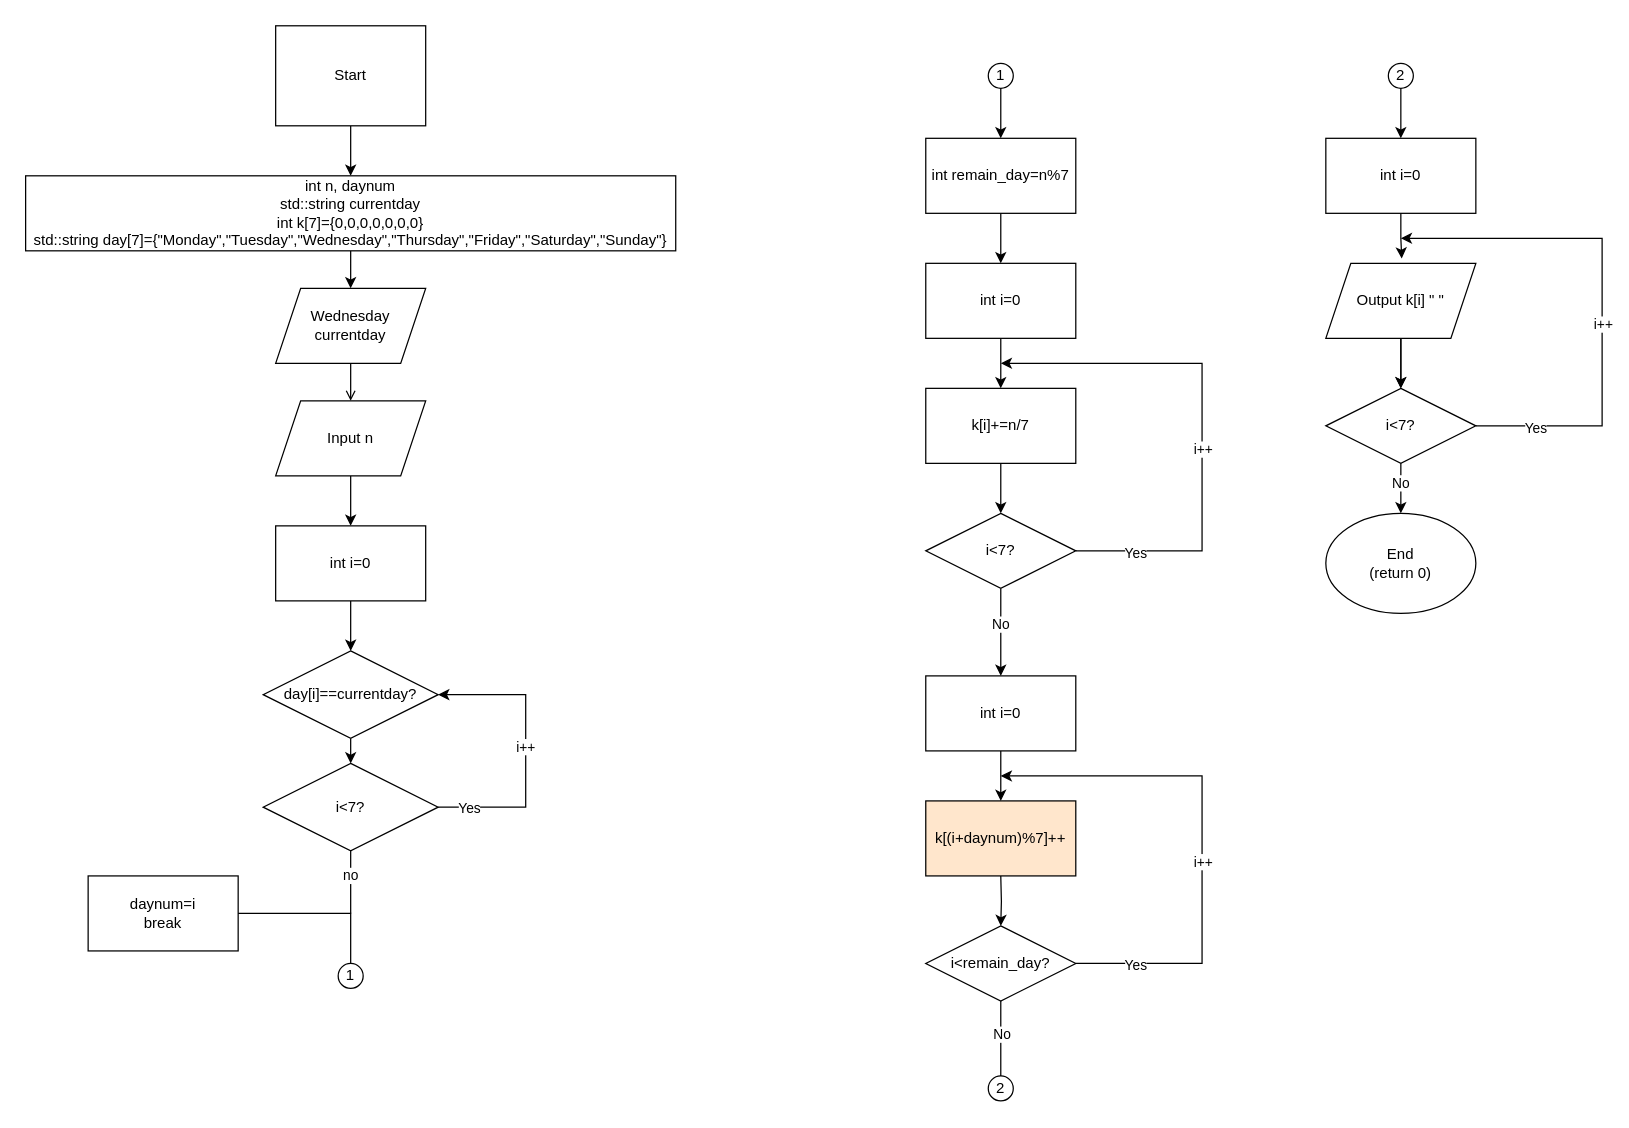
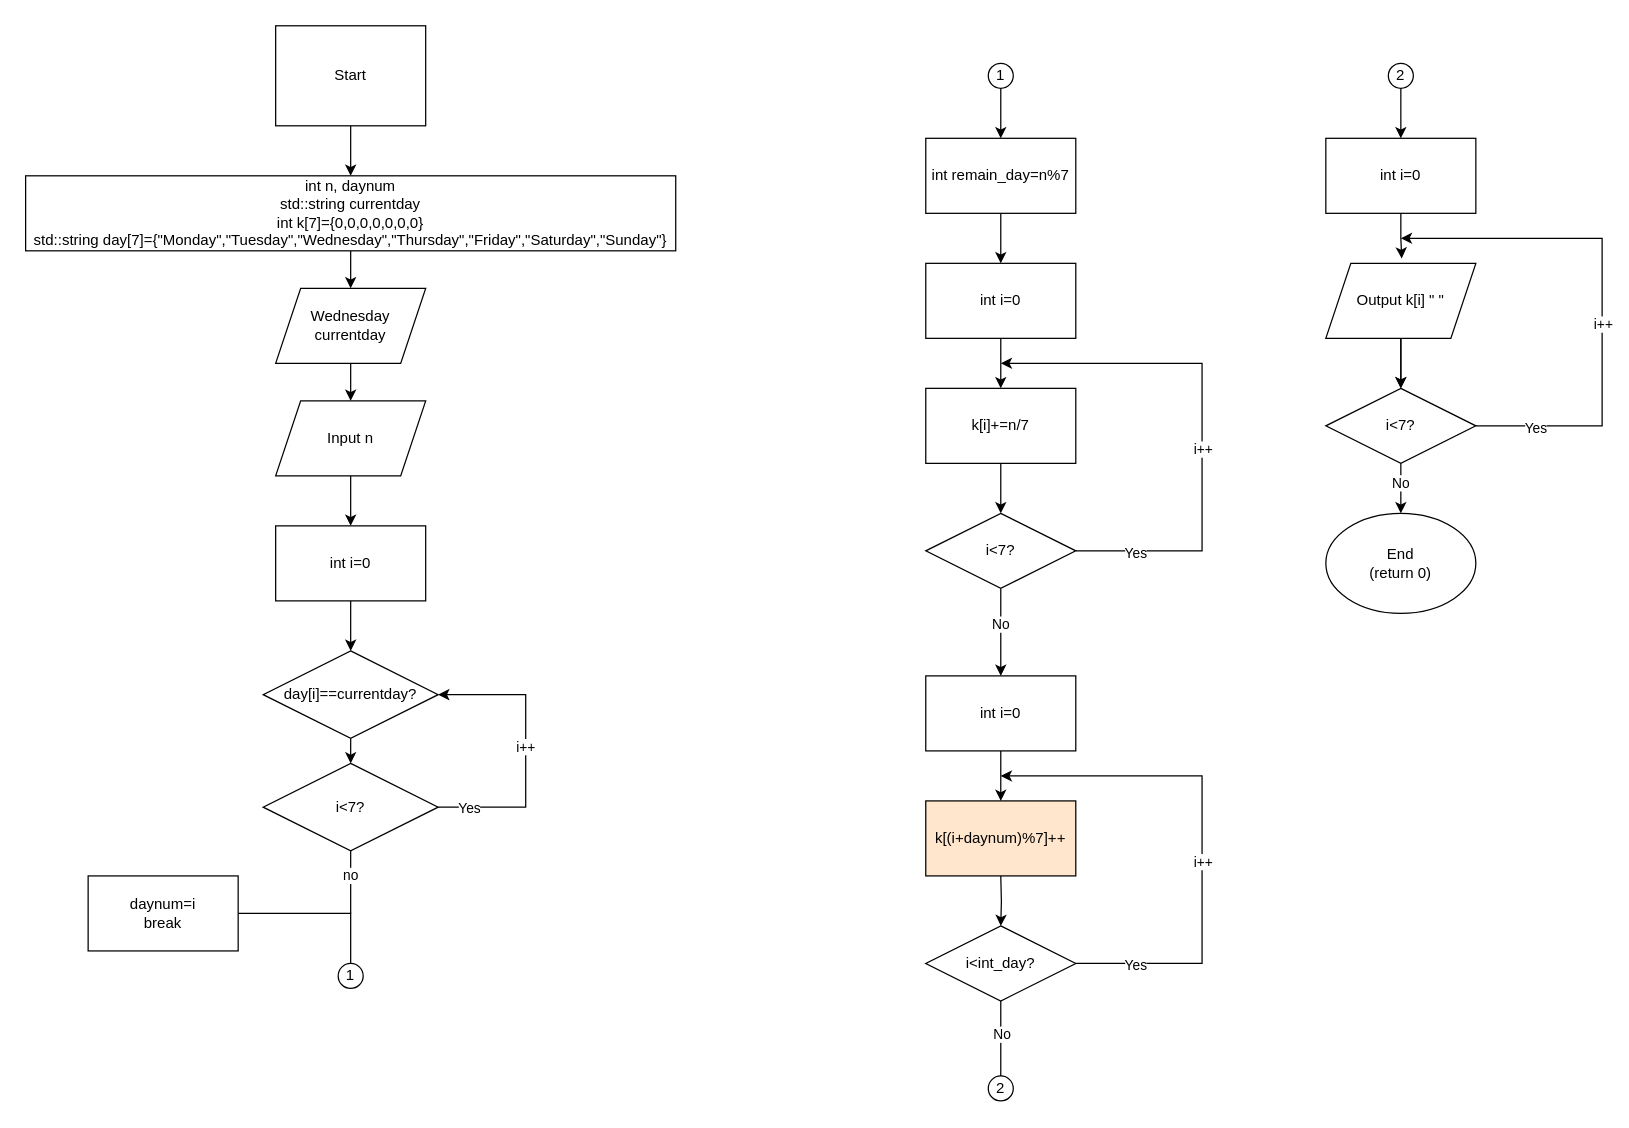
  <mxCell id="0" />
  <mxCell id="1" parent="0" />
  <mxCell id="2" style="edgeStyle=orthogonalEdgeStyle;rounded=0;orthogonalLoop=1;jettySize=auto;html=1;" edge="1" parent="1" source="3" target="5"><mxGeometry relative="1" as="geometry"><mxPoint x="280" y="140" as="targetPoint" /></mxGeometry></mxCell>
  <mxCell id="3" value="Start" style="whiteSpace=wrap;html=1;rounded=0;" vertex="1" parent="1"><mxGeometry x="220" y="20" width="120" height="80" as="geometry" /></mxCell>
  <mxCell id="4" style="edgeStyle=orthogonalEdgeStyle;rounded=0;orthogonalLoop=1;jettySize=auto;html=1;entryX=0.5;entryY=0;entryDx=0;entryDy=0;" edge="1" parent="1" source="5" target="7"><mxGeometry relative="1" as="geometry"><mxPoint x="280" y="250" as="targetPoint" /></mxGeometry></mxCell>
  <mxCell id="5" value="&lt;div&gt;int n, daynum&lt;/div&gt;&lt;div&gt;std::string currentday&lt;/div&gt;&lt;div&gt;int k[7]={0,0,0,0,0,0,0}&lt;/div&gt;&lt;div&gt;std::string day[7]={&quot;Monday&quot;,&quot;Tuesday&quot;,&quot;Wednesday&quot;,&quot;Thursday&quot;,&quot;Friday&quot;,&quot;Saturday&quot;,&quot;Sunday&quot;}&lt;br&gt;&lt;/div&gt;" style="rounded=0;whiteSpace=wrap;html=1;" vertex="1" parent="1"><mxGeometry x="20" y="140" width="520" height="60" as="geometry" /></mxCell>
- <mxCell id="6" style="edgeStyle=orthogonalEdgeStyle;rounded=0;orthogonalLoop=1;jettySize=auto;html=1;endArrow=open;" edge="1" parent="1" source="7" target="9"><mxGeometry relative="1" as="geometry"><mxPoint x="280" y="320" as="targetPoint" /></mxGeometry></mxCell>
+ <mxCell id="6" style="edgeStyle=orthogonalEdgeStyle;rounded=0;orthogonalLoop=1;jettySize=auto;html=1;" edge="1" parent="1" source="7" target="9"><mxGeometry relative="1" as="geometry"><mxPoint x="280" y="320" as="targetPoint" /></mxGeometry></mxCell>
  <mxCell id="7" value="Wednesday currentday" style="shape=parallelogram;perimeter=parallelogramPerimeter;whiteSpace=wrap;html=1;fixedSize=1;" vertex="1" parent="1"><mxGeometry x="220" y="230" width="120" height="60" as="geometry" /></mxCell>
  <mxCell id="8" style="edgeStyle=orthogonalEdgeStyle;rounded=0;orthogonalLoop=1;jettySize=auto;html=1;" edge="1" parent="1" source="9"><mxGeometry relative="1" as="geometry"><mxPoint x="280" y="420" as="targetPoint" /></mxGeometry></mxCell>
  <mxCell id="9" value="Input n" style="shape=parallelogram;perimeter=parallelogramPerimeter;whiteSpace=wrap;html=1;fixedSize=1;" vertex="1" parent="1"><mxGeometry x="220" y="320" width="120" height="60" as="geometry" /></mxCell>
  <mxCell id="10" style="edgeStyle=orthogonalEdgeStyle;rounded=0;orthogonalLoop=1;jettySize=auto;html=1;" edge="1" parent="1" source="11"><mxGeometry relative="1" as="geometry"><mxPoint x="280" y="520" as="targetPoint" /></mxGeometry></mxCell>
  <mxCell id="11" value="int i=0" style="rounded=0;whiteSpace=wrap;html=1;" vertex="1" parent="1"><mxGeometry x="220" y="420" width="120" height="60" as="geometry" /></mxCell>
  <mxCell id="12" style="edgeStyle=orthogonalEdgeStyle;rounded=0;orthogonalLoop=1;jettySize=auto;html=1;exitX=0.5;exitY=1;exitDx=0;exitDy=0;entryX=0.5;entryY=0;entryDx=0;entryDy=0;" edge="1" parent="1" source="13" target="18"><mxGeometry relative="1" as="geometry"><mxPoint x="280" y="615" as="targetPoint" /><mxPoint x="280" y="600" as="sourcePoint" /></mxGeometry></mxCell>
  <mxCell id="13" value="day[i]==currentday?" style="rhombus;whiteSpace=wrap;html=1;" vertex="1" parent="1"><mxGeometry x="210" y="520" width="140" height="70" as="geometry" /></mxCell>
  <mxCell id="14" value="&lt;div&gt;daynum=i&lt;/div&gt;&lt;div&gt;break&lt;br&gt;&lt;/div&gt;" style="rounded=0;whiteSpace=wrap;html=1;" vertex="1" parent="1"><mxGeometry x="70" y="700" width="120" height="60" as="geometry" /></mxCell>
  <mxCell id="15" style="edgeStyle=orthogonalEdgeStyle;rounded=0;orthogonalLoop=1;jettySize=auto;html=1;entryX=1;entryY=0.5;entryDx=0;entryDy=0;" edge="1" parent="1" source="18" target="13"><mxGeometry relative="1" as="geometry"><mxPoint x="440" y="550" as="targetPoint" /><Array as="points"><mxPoint x="420" y="645" /><mxPoint x="420" y="555" /></Array></mxGeometry></mxCell>
  <mxCell id="16" value="Yes" style="edgeLabel;html=1;align=center;verticalAlign=middle;resizable=0;points=[];" connectable="0" vertex="1" parent="15"><mxGeometry x="-0.79" relative="1" as="geometry"><mxPoint as="offset" /></mxGeometry></mxCell>
  <mxCell id="17" value="i++" style="edgeLabel;html=1;align=center;verticalAlign=middle;resizable=0;points=[];" connectable="0" vertex="1" parent="15"><mxGeometry x="0.551" y="-2" relative="1" as="geometry"><mxPoint x="17" y="43" as="offset" /></mxGeometry></mxCell>
  <mxCell id="18" value="i&amp;lt;7?" style="rhombus;whiteSpace=wrap;html=1;" vertex="1" parent="1"><mxGeometry x="210" y="610" width="140" height="70" as="geometry" /></mxCell>
  <mxCell id="19" value="" style="endArrow=none;html=1;rounded=0;" edge="1" parent="1"><mxGeometry width="50" height="50" relative="1" as="geometry"><mxPoint x="280" y="730" as="sourcePoint" /><mxPoint x="280" y="680" as="targetPoint" /></mxGeometry></mxCell>
  <mxCell id="20" value="no" style="edgeLabel;html=1;align=center;verticalAlign=middle;resizable=0;points=[];" connectable="0" vertex="1" parent="19"><mxGeometry x="0.234" y="1" relative="1" as="geometry"><mxPoint as="offset" /></mxGeometry></mxCell>
  <mxCell id="21" value="" style="endArrow=none;html=1;rounded=0;" edge="1" parent="1" target="22"><mxGeometry width="50" height="50" relative="1" as="geometry"><mxPoint x="190" y="730" as="sourcePoint" /><mxPoint x="280" y="790" as="targetPoint" /><Array as="points"><mxPoint x="280" y="730" /></Array></mxGeometry></mxCell>
  <mxCell id="22" value="1" style="ellipse;whiteSpace=wrap;html=1;aspect=fixed;" vertex="1" parent="1"><mxGeometry x="270" y="770" width="20" height="20" as="geometry" /></mxCell>
  <mxCell id="23" style="edgeStyle=orthogonalEdgeStyle;rounded=0;orthogonalLoop=1;jettySize=auto;html=1;" edge="1" parent="1" source="24"><mxGeometry relative="1" as="geometry"><mxPoint x="800" y="110" as="targetPoint" /></mxGeometry></mxCell>
  <mxCell id="24" value="1" style="ellipse;whiteSpace=wrap;html=1;aspect=fixed;" vertex="1" parent="1"><mxGeometry x="790" y="50" width="20" height="20" as="geometry" /></mxCell>
  <mxCell id="25" style="edgeStyle=orthogonalEdgeStyle;rounded=0;orthogonalLoop=1;jettySize=auto;html=1;" edge="1" parent="1" source="26"><mxGeometry relative="1" as="geometry"><mxPoint x="800" y="210" as="targetPoint" /></mxGeometry></mxCell>
  <mxCell id="26" value="&lt;div&gt;int remain_day=n%7&lt;br&gt;&lt;/div&gt;" style="rounded=0;whiteSpace=wrap;html=1;" vertex="1" parent="1"><mxGeometry x="740" y="110" width="120" height="60" as="geometry" /></mxCell>
  <mxCell id="27" style="edgeStyle=orthogonalEdgeStyle;rounded=0;orthogonalLoop=1;jettySize=auto;html=1;" edge="1" parent="1" source="28"><mxGeometry relative="1" as="geometry"><mxPoint x="800" y="310" as="targetPoint" /></mxGeometry></mxCell>
  <mxCell id="28" value="int i=0" style="rounded=0;whiteSpace=wrap;html=1;" vertex="1" parent="1"><mxGeometry x="740" y="210" width="120" height="60" as="geometry" /></mxCell>
  <mxCell id="29" style="edgeStyle=orthogonalEdgeStyle;rounded=0;orthogonalLoop=1;jettySize=auto;html=1;" edge="1" parent="1" source="30"><mxGeometry relative="1" as="geometry"><mxPoint x="800" y="410" as="targetPoint" /></mxGeometry></mxCell>
  <mxCell id="30" value="k[i]+=n/7" style="rounded=0;whiteSpace=wrap;html=1;" vertex="1" parent="1"><mxGeometry x="740" y="310" width="120" height="60" as="geometry" /></mxCell>
  <mxCell id="31" style="edgeStyle=orthogonalEdgeStyle;rounded=0;orthogonalLoop=1;jettySize=auto;html=1;" edge="1" parent="1" source="36"><mxGeometry relative="1" as="geometry"><mxPoint x="800" y="290" as="targetPoint" /><Array as="points"><mxPoint x="961" y="440" /><mxPoint x="961" y="290" /></Array></mxGeometry></mxCell>
  <mxCell id="32" value="Yes" style="edgeLabel;html=1;align=center;verticalAlign=middle;resizable=0;points=[];" connectable="0" vertex="1" parent="31"><mxGeometry x="-0.769" y="-3" relative="1" as="geometry"><mxPoint x="-1" y="-2" as="offset" /></mxGeometry></mxCell>
  <mxCell id="33" value="i++" style="edgeLabel;html=1;align=center;verticalAlign=middle;resizable=0;points=[];" connectable="0" vertex="1" parent="31"><mxGeometry x="-0.113" relative="1" as="geometry"><mxPoint as="offset" /></mxGeometry></mxCell>
  <mxCell id="34" style="edgeStyle=orthogonalEdgeStyle;rounded=0;orthogonalLoop=1;jettySize=auto;html=1;" edge="1" parent="1" source="36"><mxGeometry relative="1" as="geometry"><mxPoint x="800" y="540" as="targetPoint" /></mxGeometry></mxCell>
  <mxCell id="35" value="No" style="edgeLabel;html=1;align=center;verticalAlign=middle;resizable=0;points=[];" connectable="0" vertex="1" parent="34"><mxGeometry x="-0.195" y="-2" relative="1" as="geometry"><mxPoint x="1" as="offset" /></mxGeometry></mxCell>
  <mxCell id="36" value="i&amp;lt;7?" style="rhombus;whiteSpace=wrap;html=1;" vertex="1" parent="1"><mxGeometry x="740" y="410" width="120" height="60" as="geometry" /></mxCell>
  <mxCell id="37" style="edgeStyle=orthogonalEdgeStyle;rounded=0;orthogonalLoop=1;jettySize=auto;html=1;" edge="1" parent="1" source="38"><mxGeometry relative="1" as="geometry"><mxPoint x="800" y="640" as="targetPoint" /></mxGeometry></mxCell>
  <mxCell id="38" value="int i=0" style="rounded=0;whiteSpace=wrap;html=1;" vertex="1" parent="1"><mxGeometry x="740" y="540" width="120" height="60" as="geometry" /></mxCell>
  <mxCell id="39" value="k[(i+daynum)%7]++" style="rounded=0;whiteSpace=wrap;html=1;fillColor=#ffe6cc;" vertex="1" parent="1"><mxGeometry x="740" y="640" width="120" height="60" as="geometry" /></mxCell>
  <mxCell id="40" style="edgeStyle=orthogonalEdgeStyle;rounded=0;orthogonalLoop=1;jettySize=auto;html=1;" edge="1" parent="1"><mxGeometry relative="1" as="geometry"><mxPoint x="800" y="740" as="targetPoint" /><mxPoint x="800" y="700" as="sourcePoint" /></mxGeometry></mxCell>
- <mxCell id="41" value="i&amp;lt;remain_day?" style="rhombus;whiteSpace=wrap;html=1;" vertex="1" parent="1"><mxGeometry x="740" y="740" width="120" height="60" as="geometry" /></mxCell>
+ <mxCell id="41" value="i&amp;lt;int_day?" style="rhombus;whiteSpace=wrap;html=1;" vertex="1" parent="1"><mxGeometry x="740" y="740" width="120" height="60" as="geometry" /></mxCell>
  <mxCell id="42" style="edgeStyle=orthogonalEdgeStyle;rounded=0;orthogonalLoop=1;jettySize=auto;html=1;" edge="1" parent="1"><mxGeometry relative="1" as="geometry"><mxPoint x="800" y="620" as="targetPoint" /><mxPoint x="860" y="770" as="sourcePoint" /><Array as="points"><mxPoint x="961" y="770" /><mxPoint x="961" y="620" /></Array></mxGeometry></mxCell>
  <mxCell id="43" value="Yes" style="edgeLabel;html=1;align=center;verticalAlign=middle;resizable=0;points=[];" connectable="0" vertex="1" parent="42"><mxGeometry x="-0.769" y="-3" relative="1" as="geometry"><mxPoint x="-1" y="-2" as="offset" /></mxGeometry></mxCell>
  <mxCell id="44" value="i++" style="edgeLabel;html=1;align=center;verticalAlign=middle;resizable=0;points=[];" connectable="0" vertex="1" parent="42"><mxGeometry x="-0.113" relative="1" as="geometry"><mxPoint as="offset" /></mxGeometry></mxCell>
  <mxCell id="45" value="" style="endArrow=none;html=1;rounded=0;" edge="1" parent="1" source="48"><mxGeometry width="50" height="50" relative="1" as="geometry"><mxPoint x="800" y="860" as="sourcePoint" /><mxPoint x="800" y="800" as="targetPoint" /></mxGeometry></mxCell>
  <mxCell id="46" value="No" style="edgeLabel;html=1;align=center;verticalAlign=middle;resizable=0;points=[];" connectable="0" vertex="1" parent="45"><mxGeometry x="0.138" relative="1" as="geometry"><mxPoint as="offset" /></mxGeometry></mxCell>
  <mxCell id="47" value="" style="endArrow=none;html=1;rounded=0;" edge="1" parent="1" target="48"><mxGeometry width="50" height="50" relative="1" as="geometry"><mxPoint x="800" y="860" as="sourcePoint" /><mxPoint x="800" y="800" as="targetPoint" /></mxGeometry></mxCell>
  <mxCell id="48" value="2" style="ellipse;whiteSpace=wrap;html=1;aspect=fixed;" vertex="1" parent="1"><mxGeometry x="790" y="860" width="20" height="20" as="geometry" /></mxCell>
  <mxCell id="49" style="edgeStyle=orthogonalEdgeStyle;rounded=0;orthogonalLoop=1;jettySize=auto;html=1;" edge="1" parent="1" source="50"><mxGeometry relative="1" as="geometry"><mxPoint x="1120" y="110" as="targetPoint" /></mxGeometry></mxCell>
  <mxCell id="50" value="2" style="ellipse;whiteSpace=wrap;html=1;aspect=fixed;" vertex="1" parent="1"><mxGeometry x="1110" y="50" width="20" height="20" as="geometry" /></mxCell>
  <mxCell id="51" style="edgeStyle=orthogonalEdgeStyle;rounded=0;orthogonalLoop=1;jettySize=auto;html=1;" edge="1" parent="1" source="53"><mxGeometry relative="1" as="geometry"><mxPoint x="1120" y="310" as="targetPoint" /></mxGeometry></mxCell>
  <mxCell id="52" value="" style="edgeStyle=orthogonalEdgeStyle;rounded=0;orthogonalLoop=1;jettySize=auto;html=1;" edge="1" parent="1" source="53" target="61"><mxGeometry relative="1" as="geometry" /></mxCell>
  <mxCell id="53" value="Output k[i] &quot; &quot;" style="shape=parallelogram;perimeter=parallelogramPerimeter;whiteSpace=wrap;html=1;fixedSize=1;" vertex="1" parent="1"><mxGeometry x="1060" y="210" width="120" height="60" as="geometry" /></mxCell>
  <mxCell id="54" value="int i=0" style="rounded=0;whiteSpace=wrap;html=1;" vertex="1" parent="1"><mxGeometry x="1060" y="110" width="120" height="60" as="geometry" /></mxCell>
  <mxCell id="55" style="edgeStyle=orthogonalEdgeStyle;rounded=0;orthogonalLoop=1;jettySize=auto;html=1;entryX=0.506;entryY=-0.064;entryDx=0;entryDy=0;entryPerimeter=0;" edge="1" parent="1" source="54" target="53"><mxGeometry relative="1" as="geometry" /></mxCell>
  <mxCell id="56" style="edgeStyle=orthogonalEdgeStyle;rounded=0;orthogonalLoop=1;jettySize=auto;html=1;" edge="1" parent="1" source="61"><mxGeometry relative="1" as="geometry"><mxPoint x="1120" y="190" as="targetPoint" /><Array as="points"><mxPoint x="1281" y="340" /><mxPoint x="1281" y="190" /></Array></mxGeometry></mxCell>
  <mxCell id="57" value="Yes" style="edgeLabel;html=1;align=center;verticalAlign=middle;resizable=0;points=[];" connectable="0" vertex="1" parent="56"><mxGeometry x="-0.769" y="-3" relative="1" as="geometry"><mxPoint x="-1" y="-2" as="offset" /></mxGeometry></mxCell>
  <mxCell id="58" value="i++" style="edgeLabel;html=1;align=center;verticalAlign=middle;resizable=0;points=[];" connectable="0" vertex="1" parent="56"><mxGeometry x="-0.113" relative="1" as="geometry"><mxPoint as="offset" /></mxGeometry></mxCell>
  <mxCell id="59" style="edgeStyle=orthogonalEdgeStyle;rounded=0;orthogonalLoop=1;jettySize=auto;html=1;" edge="1" parent="1" source="61"><mxGeometry relative="1" as="geometry"><mxPoint x="1120" y="410" as="targetPoint" /></mxGeometry></mxCell>
  <mxCell id="60" value="No" style="edgeLabel;html=1;align=center;verticalAlign=middle;resizable=0;points=[];" connectable="0" vertex="1" parent="59"><mxGeometry x="-0.26" y="1" relative="1" as="geometry"><mxPoint x="-2" as="offset" /></mxGeometry></mxCell>
  <mxCell id="61" value="i&amp;lt;7?" style="rhombus;whiteSpace=wrap;html=1;" vertex="1" parent="1"><mxGeometry x="1060" y="310" width="120" height="60" as="geometry" /></mxCell>
  <mxCell id="62" value="End&lt;br&gt;(return 0)" style="ellipse;whiteSpace=wrap;html=1;" vertex="1" parent="1"><mxGeometry x="1060" y="410" width="120" height="80" as="geometry" /></mxCell>
